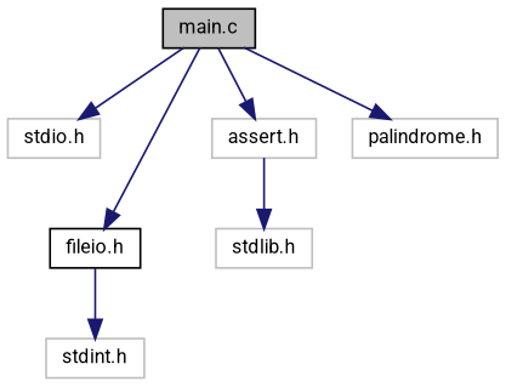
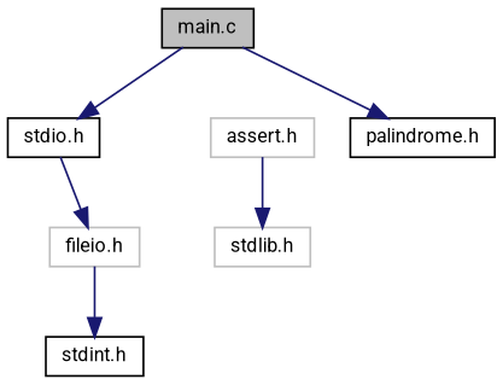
  digraph {
    fontname=Roboto
    node [color=grey75 fillcolor=white fontname=Roboto fontsize=10 shape=record style=filled]
    edge [color=midnightblue fontname=Roboto fontsize=10 labelfontname=Helvetica labelfontsize=10 style=solid]
    n1 [color=black fillcolor=grey75 fontcolor=black height=0.2 label="main.c" width=0.4]
-   n2 [height=0.2 label="stdio.h" width=0.4]
+   n2 [color=black height=0.2 label="stdio.h" width=0.4]
    n3 [height=0.2 label="assert.h" width=0.4]
-   n4 [color=black height=0.2 label="fileio.h" width=0.4]
-   n5 [height=0.2 label="palindrome.h" width=0.4]
+   n4 [height=0.2 label="fileio.h" width=0.4]
+   n5 [color=black height=0.2 label="palindrome.h" width=0.4]
    n6 [height=0.2 label="stdlib.h" width=0.4]
-   n7 [height=0.2 label="stdint.h" width=0.4]
+   n7 [color=black height=0.2 label="stdint.h" width=0.4]
    n1 -> n2
-   n1 -> n3
-   n1 -> n4
+   n2 -> n4
    n1 -> n5
    n3 -> n6
    n4 -> n7
  }
